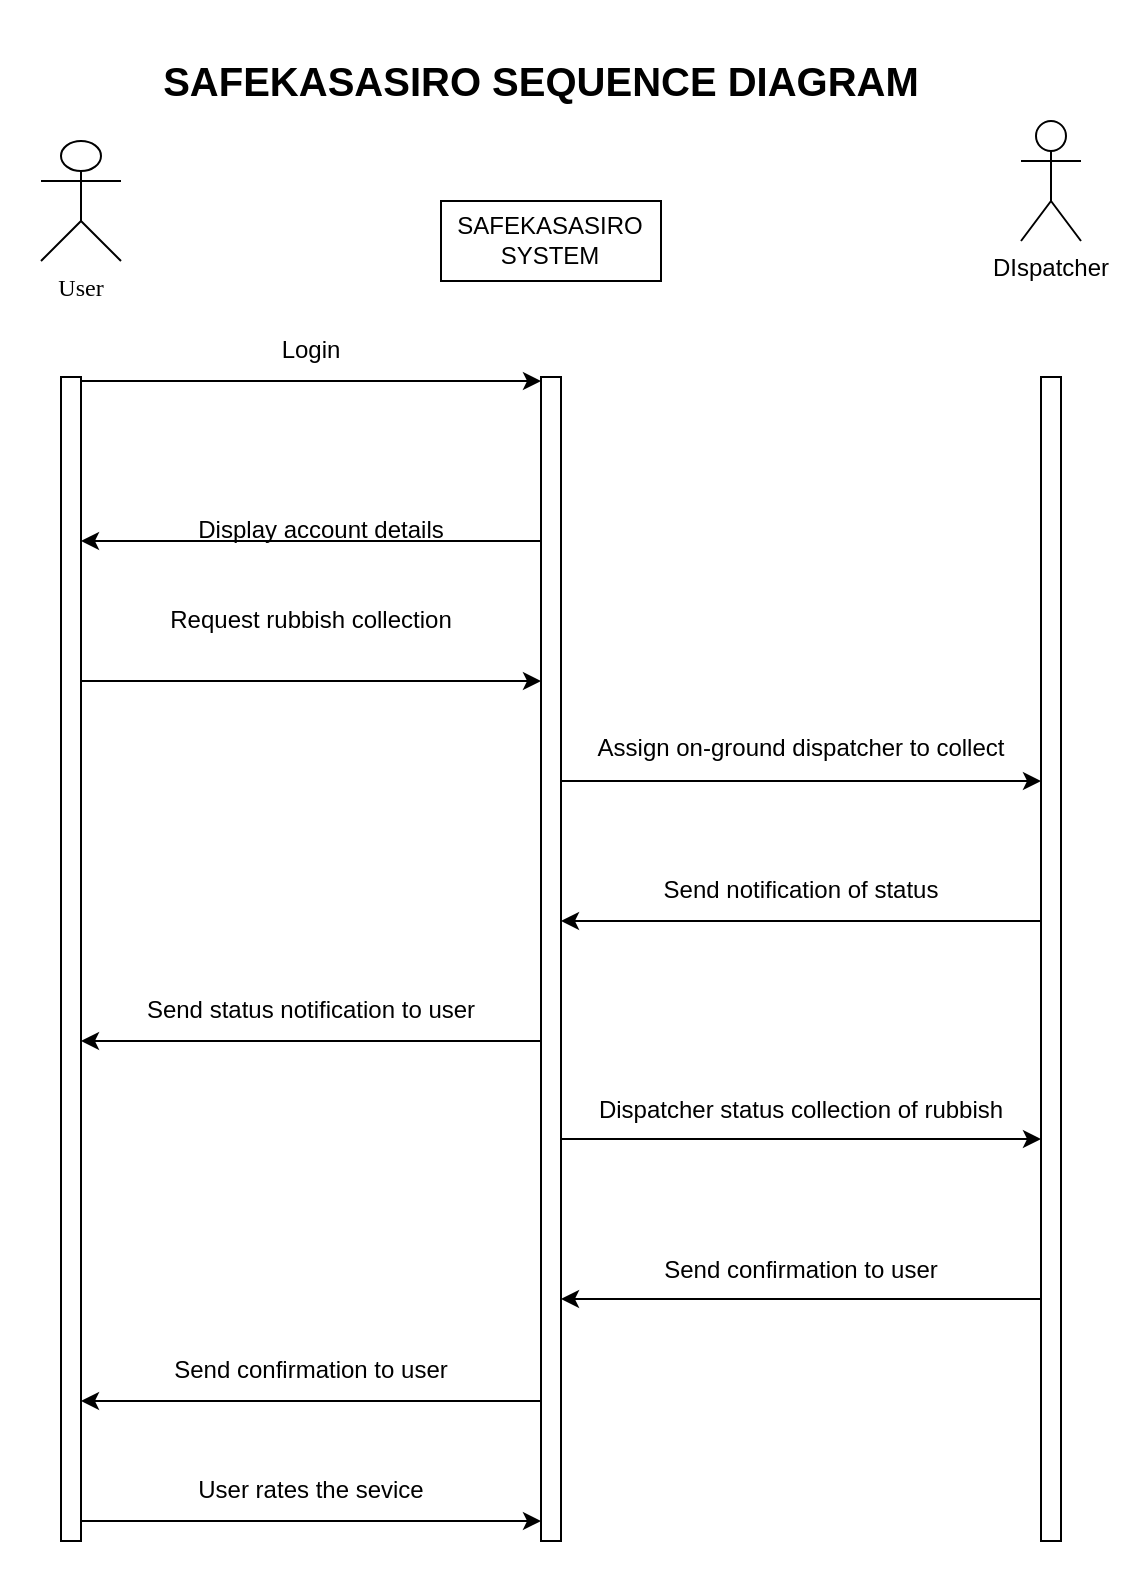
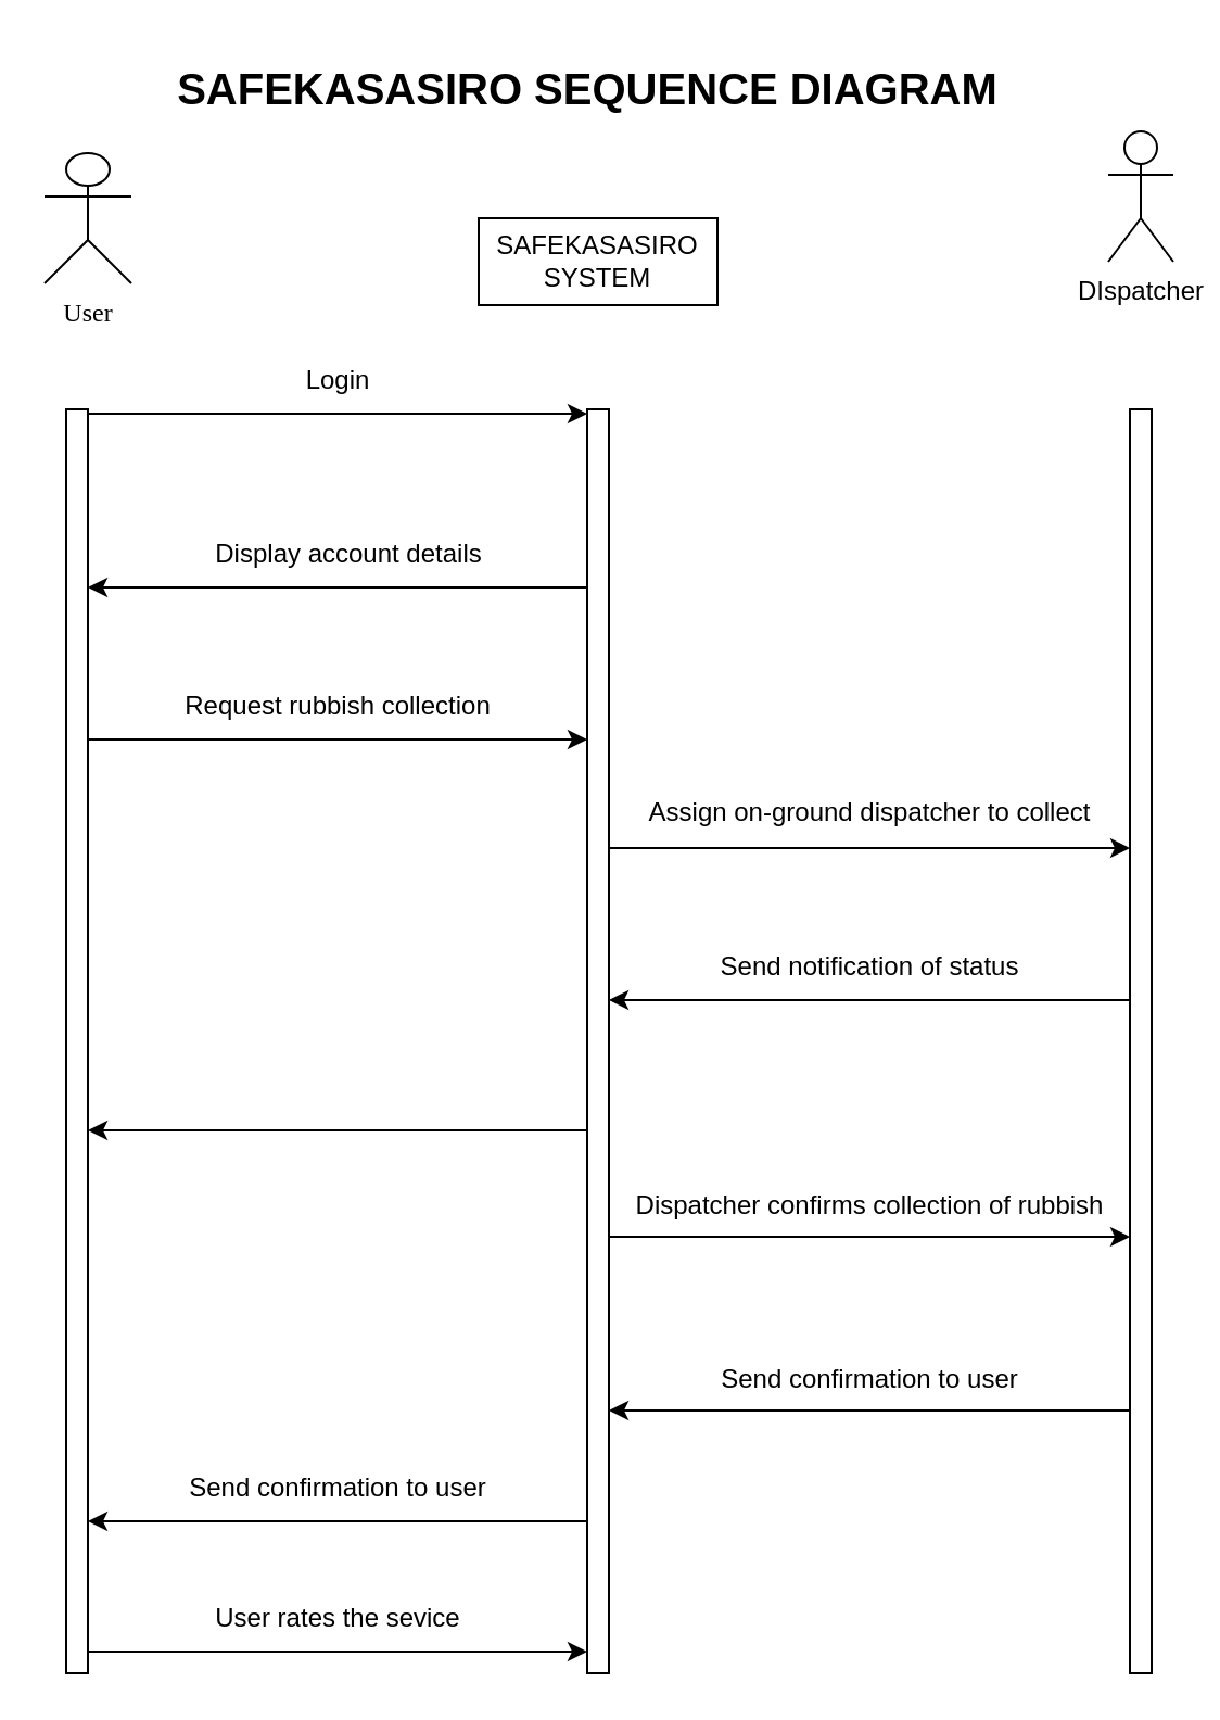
  <mxCell id="0" />
  <mxCell id="1" parent="0" />
  <mxCell id="2" value="&lt;font face=&quot;Lucida Console&quot;&gt;User&lt;/font&gt;" style="shape=umlActor;verticalLabelPosition=bottom;verticalAlign=top;html=1;outlineConnect=0;hachureGap=4;fontFamily=Architects Daughter;fontSource=https%3A%2F%2Ffonts.googleapis.com%2Fcss%3Ffamily%3DArchitects%2BDaughter;" vertex="1" parent="1"><mxGeometry x="20" y="70" width="40" height="60" as="geometry" /></mxCell>
  <mxCell id="3" value="SAFEKASASIRO SYSTEM" style="whiteSpace=wrap;html=1;rounded=0;" vertex="1" parent="1"><mxGeometry x="220" y="100" width="110" height="40" as="geometry" /></mxCell>
  <mxCell id="4" value="" style="html=1;points=[[0,0,0,0,5],[0,1,0,0,-5],[1,0,0,0,5],[1,1,0,0,-5]];perimeter=orthogonalPerimeter;outlineConnect=0;targetShapes=umlLifeline;portConstraint=eastwest;newEdgeStyle={&quot;curved&quot;:0,&quot;rounded&quot;:0};" vertex="1" parent="1"><mxGeometry x="30" y="188" width="10" height="582" as="geometry" /></mxCell>
  <mxCell id="5" value="" style="html=1;points=[[0,0,0,0,5],[0,1,0,0,-5],[1,0,0,0,5],[1,1,0,0,-5]];perimeter=orthogonalPerimeter;outlineConnect=0;targetShapes=umlLifeline;portConstraint=eastwest;newEdgeStyle={&quot;curved&quot;:0,&quot;rounded&quot;:0};" vertex="1" parent="1"><mxGeometry x="270" y="188" width="10" height="582" as="geometry" /></mxCell>
  <mxCell id="6" value="" style="endArrow=classic;html=1;rounded=0;" edge="1" parent="1"><mxGeometry width="50" height="50" relative="1" as="geometry"><mxPoint x="40" y="190" as="sourcePoint" /><mxPoint x="270" y="190" as="targetPoint" /></mxGeometry></mxCell>
  <mxCell id="7" value="" style="endArrow=classic;html=1;rounded=0;" edge="1" parent="1"><mxGeometry width="50" height="50" relative="1" as="geometry"><mxPoint x="270" y="270" as="sourcePoint" /><mxPoint x="40" y="270" as="targetPoint" /></mxGeometry></mxCell>
  <mxCell id="8" value="Login" style="text;html=1;align=center;verticalAlign=middle;resizable=0;points=[];autosize=1;strokeColor=none;fillColor=none;" vertex="1" parent="1"><mxGeometry x="130" y="160" width="50" height="30" as="geometry" /></mxCell>
- <mxCell id="9" value="Display account details" style="text;html=1;align=center;verticalAlign=middle;resizable=0;points=[];autosize=1;strokeColor=none;fillColor=none;" vertex="1" parent="1"><mxGeometry x="85" y="250" width="150" height="30" as="geometry" /></mxCell>
+ <mxCell id="9" value="Display account details" style="text;html=1;align=center;verticalAlign=middle;resizable=0;points=[];autosize=1;strokeColor=none;fillColor=none;" vertex="1" parent="1"><mxGeometry x="85" y="240" width="150" height="30" as="geometry" /></mxCell>
  <mxCell id="10" value="" style="endArrow=classic;html=1;rounded=0;" edge="1" parent="1"><mxGeometry width="50" height="50" relative="1" as="geometry"><mxPoint x="40" y="340" as="sourcePoint" /><mxPoint x="270" y="340" as="targetPoint" /><Array as="points"><mxPoint x="230" y="340" /></Array></mxGeometry></mxCell>
- <mxCell id="11" value="Request rubbish collection" style="text;html=1;align=center;verticalAlign=middle;resizable=0;points=[];autosize=1;strokeColor=none;fillColor=none;" vertex="1" parent="1"><mxGeometry x="75" y="295" width="160" height="30" as="geometry" /></mxCell>
+ <mxCell id="11" value="Request rubbish collection" style="text;html=1;align=center;verticalAlign=middle;resizable=0;points=[];autosize=1;strokeColor=none;fillColor=none;" vertex="1" parent="1"><mxGeometry x="75" y="310" width="160" height="30" as="geometry" /></mxCell>
  <mxCell id="12" value="" style="endArrow=classic;html=1;rounded=0;" edge="1" parent="1"><mxGeometry width="50" height="50" relative="1" as="geometry"><mxPoint x="270" y="520" as="sourcePoint" /><mxPoint x="40" y="520" as="targetPoint" /></mxGeometry></mxCell>
  <mxCell id="13" value="DIspatcher" style="shape=umlActor;verticalLabelPosition=bottom;verticalAlign=top;html=1;outlineConnect=0;" vertex="1" parent="1"><mxGeometry x="510" y="60" width="30" height="60" as="geometry" /></mxCell>
  <mxCell id="14" value="&lt;font style=&quot;font-size: 20px;&quot;&gt;&lt;b&gt;SAFEKASASIRO SEQUENCE DIAGRAM&lt;/b&gt;&lt;/font&gt;" style="text;html=1;align=center;verticalAlign=middle;resizable=0;points=[];autosize=1;strokeColor=none;fillColor=none;" vertex="1" parent="1"><mxGeometry x="70" y="20" width="400" height="40" as="geometry" /></mxCell>
  <mxCell id="15" value="" style="html=1;points=[[0,0,0,0,5],[0,1,0,0,-5],[1,0,0,0,5],[1,1,0,0,-5]];perimeter=orthogonalPerimeter;outlineConnect=0;targetShapes=umlLifeline;portConstraint=eastwest;newEdgeStyle={&quot;curved&quot;:0,&quot;rounded&quot;:0};" vertex="1" parent="1"><mxGeometry x="520" y="188" width="10" height="582" as="geometry" /></mxCell>
  <mxCell id="16" value="" style="endArrow=classic;html=1;rounded=0;" edge="1" parent="1" target="15"><mxGeometry width="50" height="50" relative="1" as="geometry"><mxPoint x="280" y="390" as="sourcePoint" /><mxPoint x="510" y="390" as="targetPoint" /></mxGeometry></mxCell>
  <mxCell id="17" value="Assign on-ground dispatcher to collect" style="text;html=1;align=center;verticalAlign=middle;resizable=0;points=[];autosize=1;strokeColor=none;fillColor=none;" vertex="1" parent="1"><mxGeometry x="285" y="359" width="230" height="30" as="geometry" /></mxCell>
  <mxCell id="18" value="Send notification of status" style="text;html=1;align=center;verticalAlign=middle;resizable=0;points=[];autosize=1;strokeColor=none;fillColor=none;" vertex="1" parent="1"><mxGeometry x="320" y="430" width="160" height="30" as="geometry" /></mxCell>
  <mxCell id="19" value="" style="endArrow=classic;html=1;rounded=0;" edge="1" parent="1" source="15" target="5"><mxGeometry width="50" height="50" relative="1" as="geometry"><mxPoint x="435" y="480" as="sourcePoint" /><mxPoint x="310" y="470" as="targetPoint" /><Array as="points"><mxPoint x="400" y="460" /></Array></mxGeometry></mxCell>
- <mxCell id="20" value="Send status notification to user" style="text;html=1;align=center;verticalAlign=middle;resizable=0;points=[];autosize=1;strokeColor=none;fillColor=none;" vertex="1" parent="1"><mxGeometry x="60" y="490" width="190" height="30" as="geometry" /></mxCell>
  <mxCell id="21" value="" style="endArrow=classic;html=1;rounded=0;" edge="1" parent="1"><mxGeometry width="50" height="50" relative="1" as="geometry"><mxPoint x="280" y="569" as="sourcePoint" /><mxPoint x="520" y="569" as="targetPoint" /></mxGeometry></mxCell>
- <mxCell id="22" value="Dispatcher status collection of rubbish" style="text;html=1;align=center;verticalAlign=middle;resizable=0;points=[];autosize=1;strokeColor=none;fillColor=none;" vertex="1" parent="1"><mxGeometry x="280" y="540" width="240" height="30" as="geometry" /></mxCell>
+ <mxCell id="22" value="Dispatcher confirms collection of rubbish" style="text;html=1;align=center;verticalAlign=middle;resizable=0;points=[];autosize=1;strokeColor=none;fillColor=none;" vertex="1" parent="1"><mxGeometry x="280" y="540" width="240" height="30" as="geometry" /></mxCell>
  <mxCell id="23" value="Send confirmation to user" style="text;html=1;align=center;verticalAlign=middle;resizable=0;points=[];autosize=1;strokeColor=none;fillColor=none;" vertex="1" parent="1"><mxGeometry x="320" y="620" width="160" height="30" as="geometry" /></mxCell>
  <mxCell id="24" value="" style="endArrow=classic;html=1;rounded=0;" edge="1" parent="1"><mxGeometry width="50" height="50" relative="1" as="geometry"><mxPoint x="520" y="649" as="sourcePoint" /><mxPoint x="280" y="649" as="targetPoint" /></mxGeometry></mxCell>
  <mxCell id="25" value="Send confirmation to user" style="text;html=1;align=center;verticalAlign=middle;resizable=0;points=[];autosize=1;strokeColor=none;fillColor=none;" vertex="1" parent="1"><mxGeometry x="75" y="670" width="160" height="30" as="geometry" /></mxCell>
  <mxCell id="26" value="" style="endArrow=classic;html=1;rounded=0;" edge="1" parent="1" target="4"><mxGeometry width="50" height="50" relative="1" as="geometry"><mxPoint x="270" y="700" as="sourcePoint" /><mxPoint x="50" y="699" as="targetPoint" /></mxGeometry></mxCell>
  <mxCell id="27" value="" style="endArrow=classic;html=1;rounded=0;" edge="1" parent="1"><mxGeometry width="50" height="50" relative="1" as="geometry"><mxPoint x="40" y="760" as="sourcePoint" /><mxPoint x="270" y="760" as="targetPoint" /><Array as="points"><mxPoint x="230" y="760" /></Array></mxGeometry></mxCell>
  <mxCell id="28" value="User rates the sevice" style="text;html=1;align=center;verticalAlign=middle;resizable=0;points=[];autosize=1;strokeColor=none;fillColor=none;" vertex="1" parent="1"><mxGeometry x="85" y="730" width="140" height="30" as="geometry" /></mxCell>
